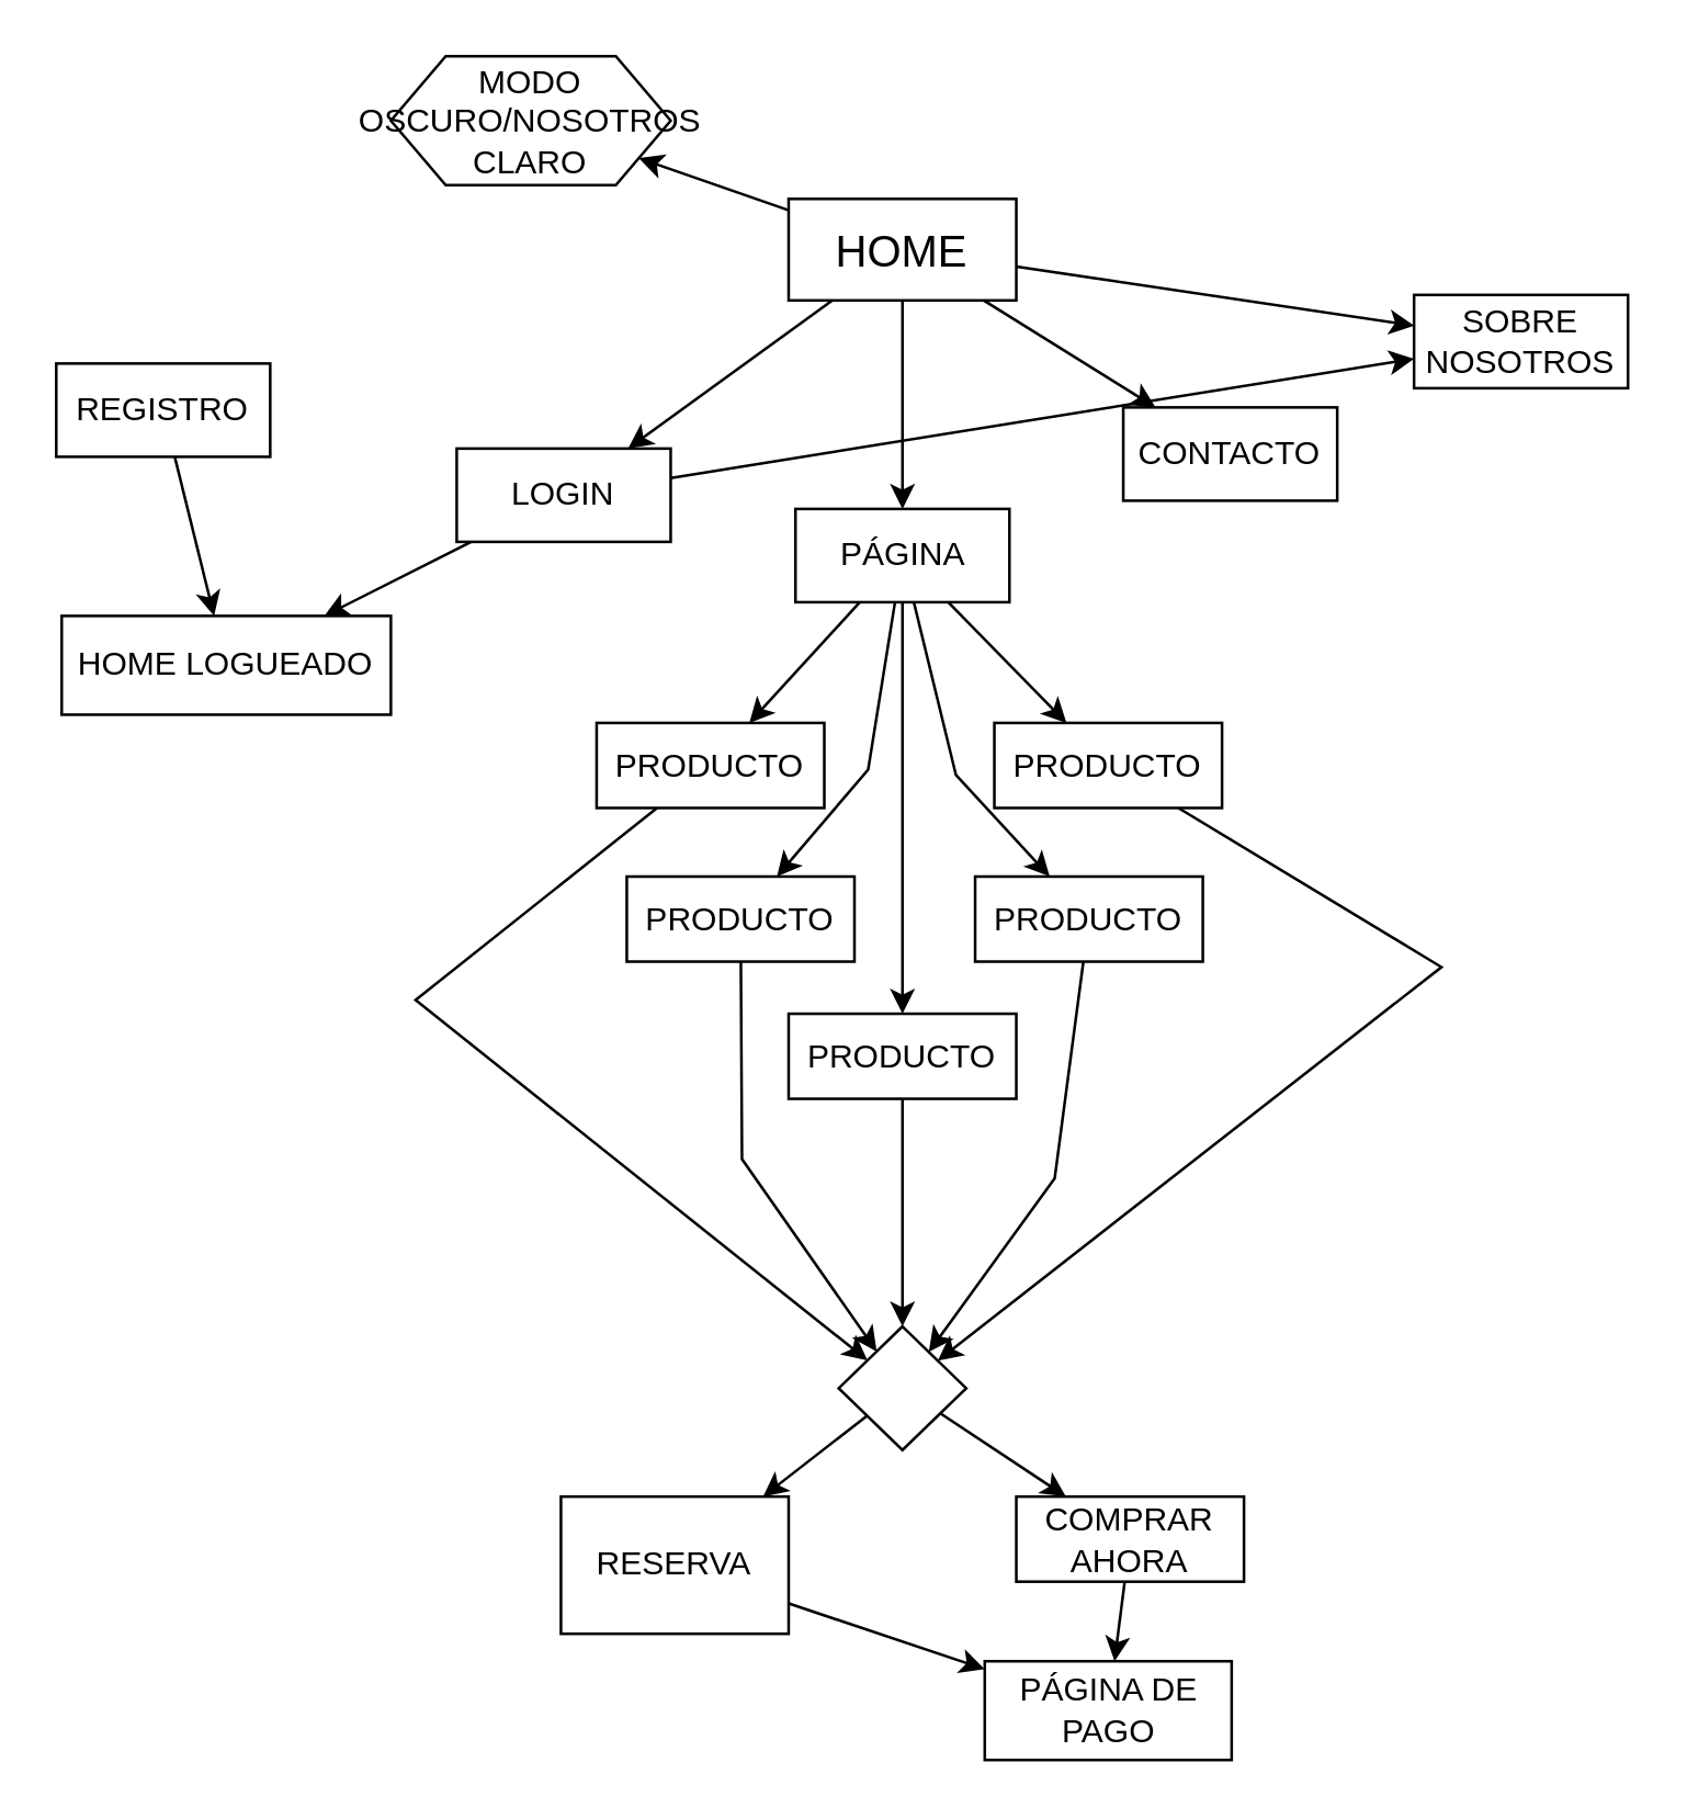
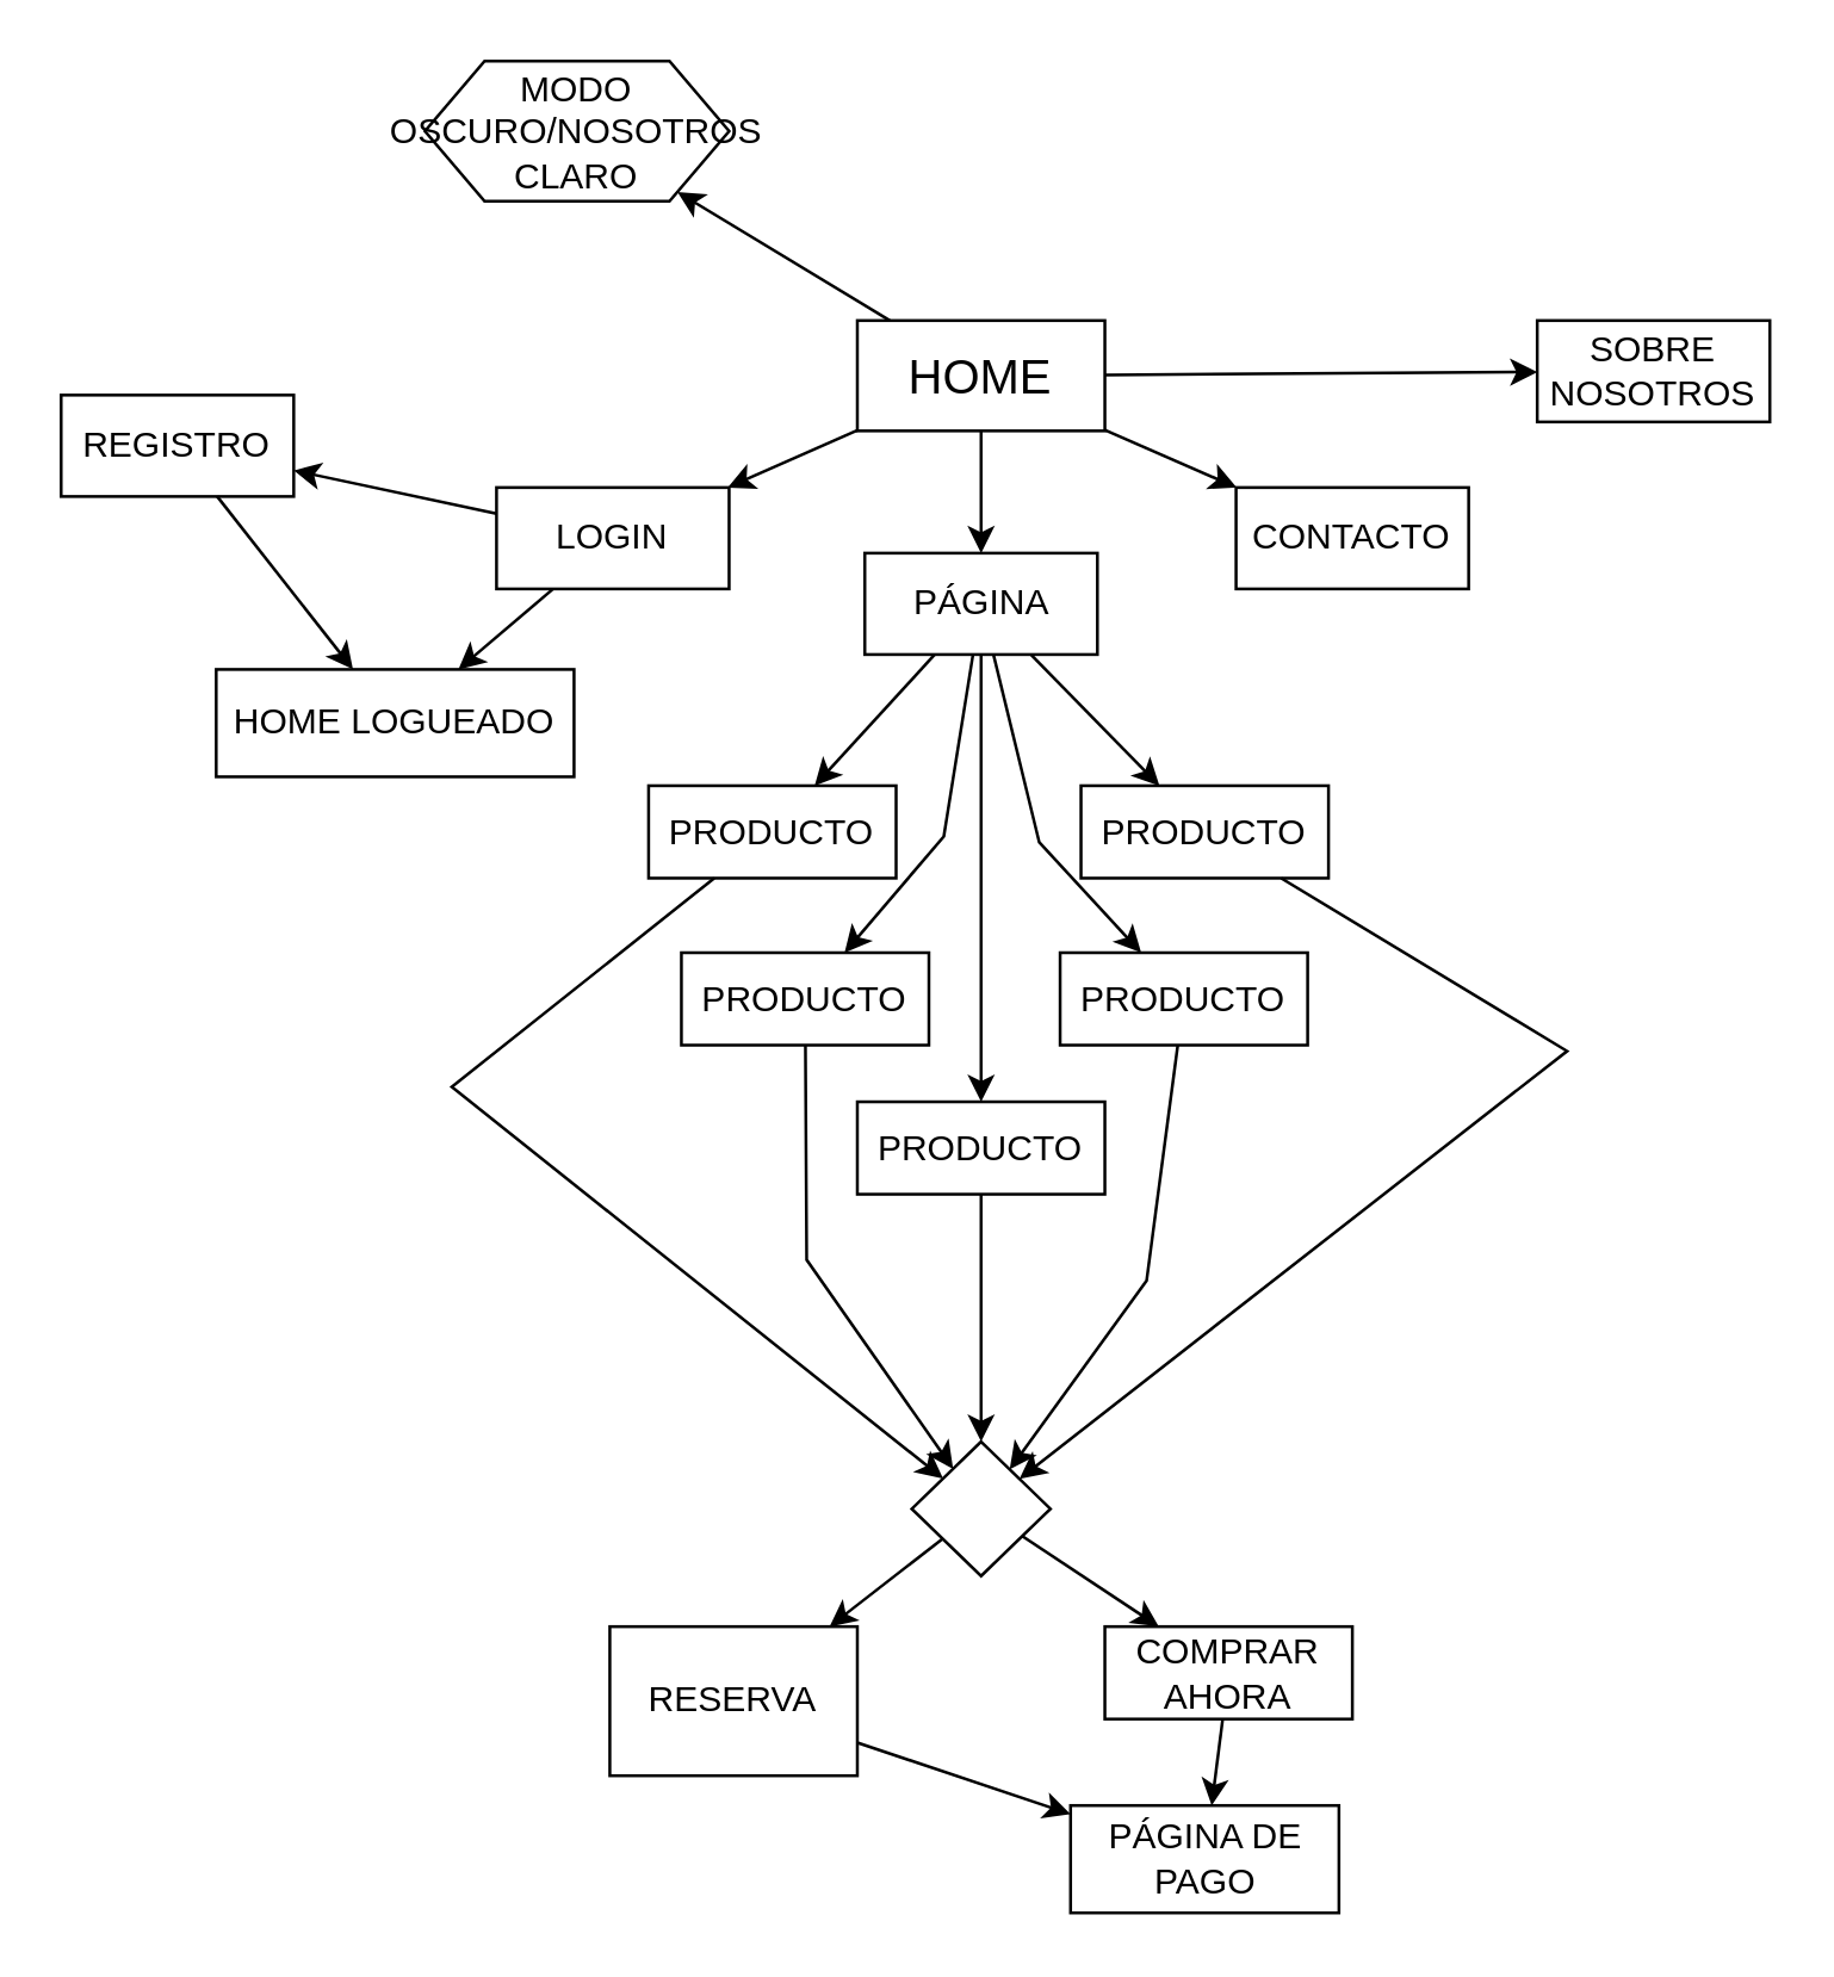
  <mxCell id="0" />
  <mxCell id="1" parent="0" />
- <mxCell id="2" value="&lt;font style=&quot;font-size: 16px;&quot;&gt;HOME&lt;/font&gt;" style="rounded=0;whiteSpace=wrap;html=1;" vertex="1" parent="1"><mxGeometry x="287" y="72" width="83" height="37" as="geometry" /></mxCell>
+ <mxCell id="2" value="&lt;font style=&quot;font-size: 16px;&quot;&gt;HOME&lt;/font&gt;" style="rounded=0;whiteSpace=wrap;html=1;" vertex="1" parent="1"><mxGeometry x="287" y="107" width="83" height="37" as="geometry" /></mxCell>
  <mxCell id="3" value="LOGIN" style="rounded=0;whiteSpace=wrap;html=1;" vertex="1" parent="1"><mxGeometry x="166" y="163" width="78" height="34" as="geometry" /></mxCell>
  <mxCell id="4" value="" style="endArrow=classic;html=1;rounded=0;" edge="1" parent="1" source="2" target="3"><mxGeometry width="50" height="50" relative="1" as="geometry"><mxPoint x="353" y="277" as="sourcePoint" /><mxPoint x="403" y="227" as="targetPoint" /></mxGeometry></mxCell>
  <mxCell id="5" value="PÁGINA" style="rounded=0;whiteSpace=wrap;html=1;" vertex="1" parent="1"><mxGeometry x="289.5" y="185" width="78" height="34" as="geometry" /></mxCell>
  <mxCell id="6" value="" style="endArrow=classic;html=1;rounded=0;" edge="1" parent="1" source="2" target="5"><mxGeometry width="50" height="50" relative="1" as="geometry"><mxPoint x="353" y="277" as="sourcePoint" /><mxPoint x="403" y="227" as="targetPoint" /></mxGeometry></mxCell>
- <mxCell id="7" value="CONTACTO" style="rounded=0;whiteSpace=wrap;html=1;" vertex="1" parent="1"><mxGeometry x="409" y="148" width="78" height="34" as="geometry" /></mxCell>
+ <mxCell id="7" value="CONTACTO" style="rounded=0;whiteSpace=wrap;html=1;" vertex="1" parent="1"><mxGeometry x="414" y="163" width="78" height="34" as="geometry" /></mxCell>
  <mxCell id="8" value="" style="endArrow=classic;html=1;rounded=0;" edge="1" parent="1" source="2" target="7"><mxGeometry width="50" height="50" relative="1" as="geometry"><mxPoint x="353" y="277" as="sourcePoint" /><mxPoint x="403" y="227" as="targetPoint" /></mxGeometry></mxCell>
- <mxCell id="9" value="HOME LOGUEADO" style="rounded=0;whiteSpace=wrap;html=1;" vertex="1" parent="1"><mxGeometry x="22" y="224" width="120" height="36" as="geometry" /></mxCell>
+ <mxCell id="9" value="HOME LOGUEADO" style="rounded=0;whiteSpace=wrap;html=1;" vertex="1" parent="1"><mxGeometry x="72" y="224" width="120" height="36" as="geometry" /></mxCell>
  <mxCell id="10" value="" style="endArrow=classic;html=1;rounded=0;" edge="1" parent="1" source="3" target="9"><mxGeometry width="50" height="50" relative="1" as="geometry"><mxPoint x="353" y="277" as="sourcePoint" /><mxPoint x="403" y="227" as="targetPoint" /></mxGeometry></mxCell>
  <mxCell id="11" value="SOBRE NOSOTROS" style="rounded=0;whiteSpace=wrap;html=1;" vertex="1" parent="1"><mxGeometry x="515" y="107" width="78" height="34" as="geometry" /></mxCell>
  <mxCell id="12" value="" style="endArrow=classic;html=1;rounded=0;" edge="1" parent="1" source="2" target="11"><mxGeometry width="50" height="50" relative="1" as="geometry"><mxPoint x="353" y="277" as="sourcePoint" /><mxPoint x="403" y="227" as="targetPoint" /></mxGeometry></mxCell>
  <mxCell id="13" value="PRODUCTO" style="rounded=0;whiteSpace=wrap;html=1;" vertex="1" parent="1"><mxGeometry x="217" y="263" width="83" height="31" as="geometry" /></mxCell>
  <mxCell id="14" value="PRODUCTO" style="rounded=0;whiteSpace=wrap;html=1;" vertex="1" parent="1"><mxGeometry x="287" y="369" width="83" height="31" as="geometry" /></mxCell>
  <mxCell id="15" value="PRODUCTO" style="rounded=0;whiteSpace=wrap;html=1;" vertex="1" parent="1"><mxGeometry x="228" y="319" width="83" height="31" as="geometry" /></mxCell>
  <mxCell id="16" value="PRODUCTO" style="rounded=0;whiteSpace=wrap;html=1;" vertex="1" parent="1"><mxGeometry x="362" y="263" width="83" height="31" as="geometry" /></mxCell>
  <mxCell id="17" value="PRODUCTO" style="rounded=0;whiteSpace=wrap;html=1;" vertex="1" parent="1"><mxGeometry x="355" y="319" width="83" height="31" as="geometry" /></mxCell>
  <mxCell id="18" value="" style="endArrow=classic;html=1;rounded=0;" edge="1" parent="1" source="5" target="13"><mxGeometry width="50" height="50" relative="1" as="geometry"><mxPoint x="353" y="277" as="sourcePoint" /><mxPoint x="403" y="227" as="targetPoint" /></mxGeometry></mxCell>
  <mxCell id="19" value="" style="endArrow=classic;html=1;rounded=0;" edge="1" parent="1" source="5" target="15"><mxGeometry width="50" height="50" relative="1" as="geometry"><mxPoint x="363" y="287" as="sourcePoint" /><mxPoint x="413" y="237" as="targetPoint" /><Array as="points"><mxPoint x="316" y="280" /></Array></mxGeometry></mxCell>
  <mxCell id="20" value="" style="endArrow=classic;html=1;rounded=0;" edge="1" parent="1" source="5" target="16"><mxGeometry width="50" height="50" relative="1" as="geometry"><mxPoint x="373" y="297" as="sourcePoint" /><mxPoint x="423" y="247" as="targetPoint" /></mxGeometry></mxCell>
  <mxCell id="21" value="" style="endArrow=classic;html=1;rounded=0;" edge="1" parent="1" source="5" target="17"><mxGeometry width="50" height="50" relative="1" as="geometry"><mxPoint x="383" y="307" as="sourcePoint" /><mxPoint x="433" y="257" as="targetPoint" /><Array as="points"><mxPoint x="348" y="282" /></Array></mxGeometry></mxCell>
  <mxCell id="22" value="" style="endArrow=classic;html=1;rounded=0;" edge="1" parent="1" source="5" target="14"><mxGeometry width="50" height="50" relative="1" as="geometry"><mxPoint x="393" y="317" as="sourcePoint" /><mxPoint x="443" y="267" as="targetPoint" /></mxGeometry></mxCell>
  <mxCell id="23" value="RESERVA" style="rounded=0;whiteSpace=wrap;html=1;" vertex="1" parent="1"><mxGeometry x="204" y="545" width="83" height="50" as="geometry" /></mxCell>
  <mxCell id="24" value="COMPRAR AHORA" style="rounded=0;whiteSpace=wrap;html=1;" vertex="1" parent="1"><mxGeometry x="370" y="545" width="83" height="31" as="geometry" /></mxCell>
  <mxCell id="25" value="" style="endArrow=classic;html=1;rounded=0;" edge="1" parent="1" source="26" target="23"><mxGeometry width="50" height="50" relative="1" as="geometry"><mxPoint x="406" y="653" as="sourcePoint" /><mxPoint x="315" y="573" as="targetPoint" /></mxGeometry></mxCell>
  <mxCell id="26" value="" style="rhombus;whiteSpace=wrap;html=1;" vertex="1" parent="1"><mxGeometry x="305.25" y="483" width="46.5" height="45" as="geometry" /></mxCell>
  <mxCell id="27" value="" style="endArrow=classic;html=1;rounded=0;" edge="1" parent="1" source="26" target="24"><mxGeometry width="50" height="50" relative="1" as="geometry"><mxPoint x="325" y="525" as="sourcePoint" /><mxPoint x="279" y="555" as="targetPoint" /></mxGeometry></mxCell>
  <mxCell id="28" value="" style="endArrow=classic;html=1;rounded=0;" edge="1" parent="1" source="14" target="26"><mxGeometry width="50" height="50" relative="1" as="geometry"><mxPoint x="353" y="477" as="sourcePoint" /><mxPoint x="403" y="427" as="targetPoint" /></mxGeometry></mxCell>
  <mxCell id="29" value="" style="endArrow=classic;html=1;rounded=0;" edge="1" parent="1" source="17" target="26"><mxGeometry width="50" height="50" relative="1" as="geometry"><mxPoint x="353" y="477" as="sourcePoint" /><mxPoint x="403" y="427" as="targetPoint" /><Array as="points"><mxPoint x="384" y="429" /></Array></mxGeometry></mxCell>
  <mxCell id="30" value="" style="endArrow=classic;html=1;rounded=0;" edge="1" parent="1" source="15" target="26"><mxGeometry width="50" height="50" relative="1" as="geometry"><mxPoint x="353" y="477" as="sourcePoint" /><mxPoint x="403" y="427" as="targetPoint" /><Array as="points"><mxPoint x="270" y="422" /></Array></mxGeometry></mxCell>
  <mxCell id="31" value="" style="endArrow=classic;html=1;rounded=0;" edge="1" parent="1" source="16" target="26"><mxGeometry width="50" height="50" relative="1" as="geometry"><mxPoint x="353" y="477" as="sourcePoint" /><mxPoint x="403" y="427" as="targetPoint" /><Array as="points"><mxPoint x="525" y="352" /></Array></mxGeometry></mxCell>
  <mxCell id="32" value="" style="endArrow=classic;html=1;rounded=0;" edge="1" parent="1" source="13" target="26"><mxGeometry width="50" height="50" relative="1" as="geometry"><mxPoint x="353" y="477" as="sourcePoint" /><mxPoint x="403" y="427" as="targetPoint" /><Array as="points"><mxPoint x="151" y="364" /></Array></mxGeometry></mxCell>
  <mxCell id="33" value="PÁGINA DE PAGO" style="rounded=0;whiteSpace=wrap;html=1;" vertex="1" parent="1"><mxGeometry x="358.5" y="605" width="90" height="36" as="geometry" /></mxCell>
  <mxCell id="34" value="" style="endArrow=classic;html=1;rounded=0;" edge="1" parent="1" source="23" target="33"><mxGeometry width="50" height="50" relative="1" as="geometry"><mxPoint x="353" y="477" as="sourcePoint" /><mxPoint x="403" y="427" as="targetPoint" /></mxGeometry></mxCell>
  <mxCell id="35" value="" style="endArrow=classic;html=1;rounded=0;" edge="1" parent="1" source="24" target="33"><mxGeometry width="50" height="50" relative="1" as="geometry"><mxPoint x="353" y="477" as="sourcePoint" /><mxPoint x="403" y="427" as="targetPoint" /></mxGeometry></mxCell>
  <mxCell id="36" value="MODO OSCURO/NOSOTROS CLARO" style="shape=hexagon;perimeter=hexagonPerimeter2;whiteSpace=wrap;html=1;fixedSize=1;" vertex="1" parent="1"><mxGeometry x="142" y="20" width="102" height="47" as="geometry" /></mxCell>
  <mxCell id="37" value="" style="endArrow=classic;html=1;rounded=0;" edge="1" parent="1" source="2" target="36"><mxGeometry width="50" height="50" relative="1" as="geometry"><mxPoint x="353" y="377" as="sourcePoint" /><mxPoint x="403" y="327" as="targetPoint" /></mxGeometry></mxCell>
  <mxCell id="38" value="REGISTRO" style="rounded=0;whiteSpace=wrap;html=1;" vertex="1" parent="1"><mxGeometry x="20" y="132" width="78" height="34" as="geometry" /></mxCell>
- <mxCell id="39" value="" style="endArrow=classic;html=1;rounded=0;" edge="1" parent="1" source="3" target="11"><mxGeometry width="50" height="50" relative="1" as="geometry"><mxPoint x="353" y="377" as="sourcePoint" /><mxPoint x="403" y="327" as="targetPoint" /></mxGeometry></mxCell>
+ <mxCell id="39" value="" style="endArrow=classic;html=1;rounded=0;" edge="1" parent="1" source="3" target="38"><mxGeometry width="50" height="50" relative="1" as="geometry"><mxPoint x="353" y="377" as="sourcePoint" /><mxPoint x="403" y="327" as="targetPoint" /></mxGeometry></mxCell>
  <mxCell id="40" value="" style="endArrow=classic;html=1;rounded=0;" edge="1" parent="1" source="38" target="9"><mxGeometry width="50" height="50" relative="1" as="geometry"><mxPoint x="176" y="182" as="sourcePoint" /><mxPoint x="108" y="167" as="targetPoint" /></mxGeometry></mxCell>
